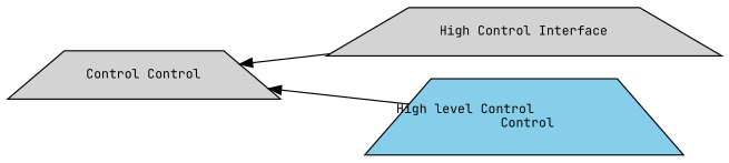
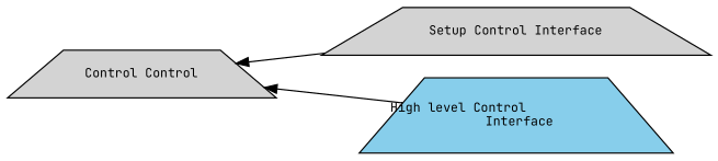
  digraph {
    fontname="JetBrains Mono"
    rankdir=LR
    node [color=black fillcolor=lightgrey fontname="JetBrains Mono" fontsize=10 shape=trapezium style=filled]
    edge [dir=back fontname="JetBrains Mono" fontsize=10 labelfontname=Helvetica labelfontsize=10 shape=plaintext style=solid]
-   n1 [height=0.2 label="High Control Interface" width=0.4]
+   n1 [height=0.2 label="Setup Control Interface" width=0.4]
    n2 [fontcolor=black height=0.2 label="Control Control" width=0.4]
-   n3 [fillcolor=skyblue height=0.2 label="High level Control\l Control" width=0.4]
+   n3 [fillcolor=skyblue height=0.2 label="High level Control\l Interface" width=0.4]
    n2 -> n1
    n2 -> n3
  }
